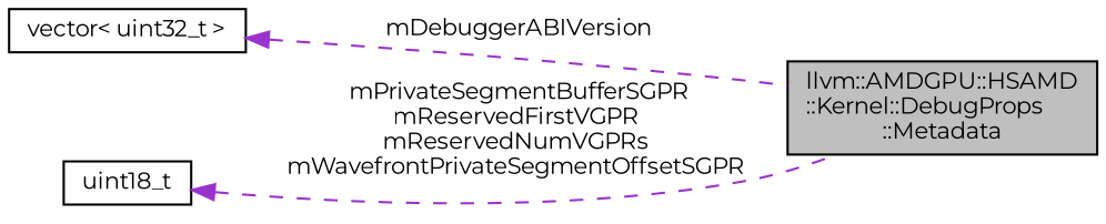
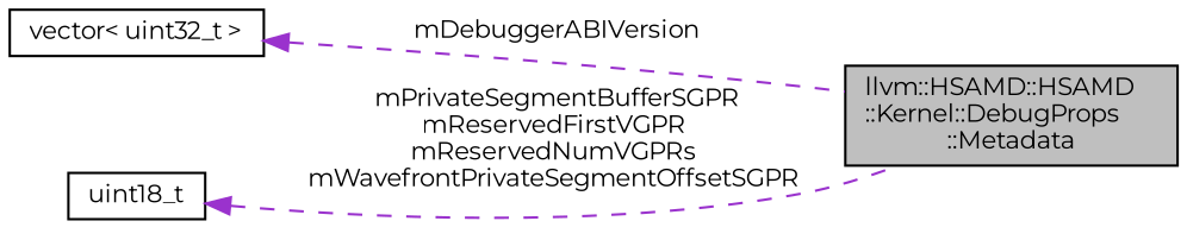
  digraph {
    fontname=Montserrat
    rankdir=LR
    node [color=black fontname=Montserrat fontsize=10 shape=box]
    edge [color=darkorchid3 dir=back fontname=Montserrat fontsize=10 labelfontname=Helvetica labelfontsize=10 style=dashed]
-   n1 [fillcolor=grey75 fontcolor=black height=0.2 label="llvm::AMDGPU::HSAMD\l::Kernel::DebugProps\l::Metadata" style=filled width=0.4]
+   n1 [fillcolor=grey75 fontcolor=black height=0.2 label="llvm::HSAMD::HSAMD\l::Kernel::DebugProps\l::Metadata" style=filled width=0.4]
    n2 [height=0.2 label="vector\< uint32_t \>" width=0.4]
    n3 [height=0.2 label=uint18_t width=0.4]
    n2 -> n1 [label=" mDebuggerABIVersion"]
    n3 -> n1 [label=" mPrivateSegmentBufferSGPR\nmReservedFirstVGPR\nmReservedNumVGPRs\nmWavefrontPrivateSegmentOffsetSGPR"]
  }
